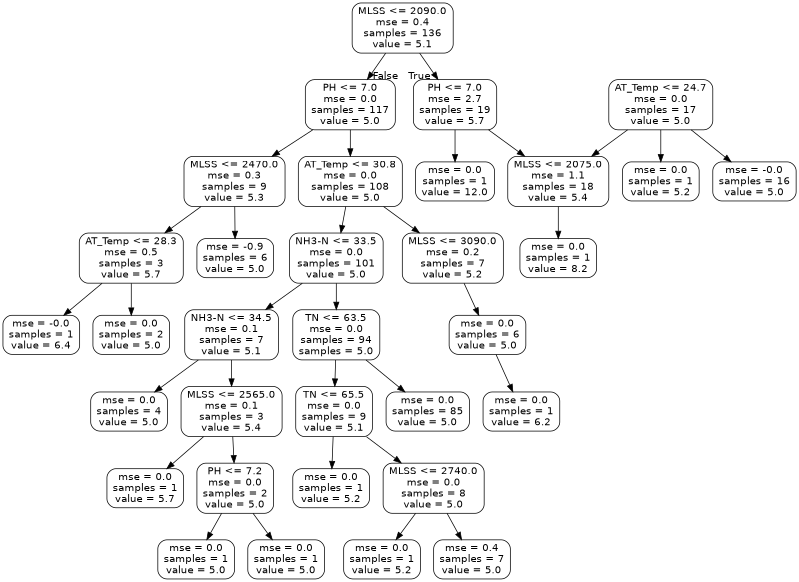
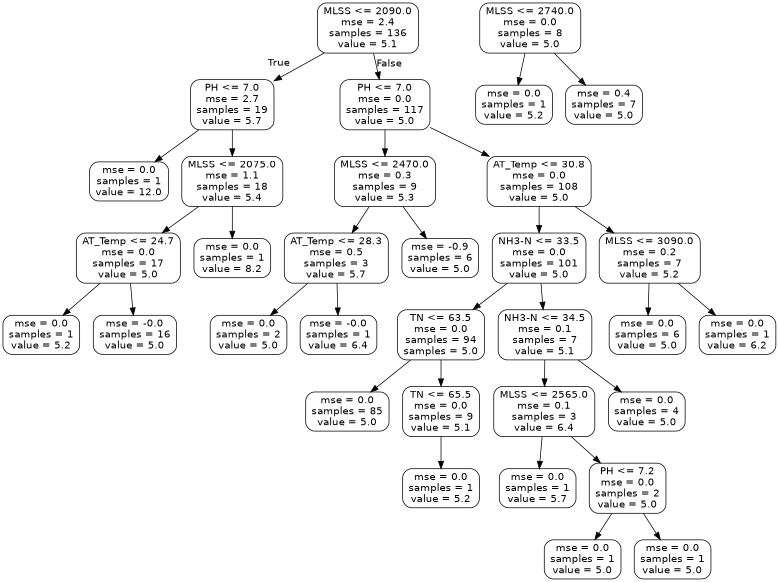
  digraph {
    node [color=black fontname=helvetica shape=box style=rounded]
    edge [fontname=helvetica]
-   n1 [label="MLSS <= 2090.0\nmse = 0.4\nsamples = 136\nvalue = 5.1"]
+   n1 [label="MLSS <= 2090.0\nmse = 2.4\nsamples = 136\nvalue = 5.1"]
    n2 [label="PH <= 7.0\nmse = 2.7\nsamples = 19\nvalue = 5.7"]
    n3 [label="PH <= 7.0\nmse = 0.0\nsamples = 117\nvalue = 5.0"]
    n4 [label="mse = 0.0\nsamples = 1\nvalue = 12.0"]
    n5 [label="MLSS <= 2075.0\nmse = 1.1\nsamples = 18\nvalue = 5.4"]
    n6 [label="MLSS <= 2470.0\nmse = 0.3\nsamples = 9\nvalue = 5.3"]
    n7 [label="AT_Temp <= 30.8\nmse = 0.0\nsamples = 108\nvalue = 5.0"]
    n8 [label="AT_Temp <= 24.7\nmse = 0.0\nsamples = 17\nvalue = 5.0"]
    n9 [label="mse = 0.0\nsamples = 1\nvalue = 8.2"]
    n10 [label="mse = 0.0\nsamples = 1\nvalue = 5.2"]
    n11 [label="mse = -0.0\nsamples = 16\nvalue = 5.0"]
    n12 [label="AT_Temp <= 28.3\nmse = 0.5\nsamples = 3\nvalue = 5.7"]
    n13 [label="mse = -0.9\nsamples = 6\nvalue = 5.0"]
    n14 [label="NH3-N <= 33.5\nmse = 0.0\nsamples = 101\nvalue = 5.0"]
    n15 [label="MLSS <= 3090.0\nmse = 0.2\nsamples = 7\nvalue = 5.2"]
    n16 [label="mse = 0.0\nsamples = 2\nvalue = 5.0"]
    n17 [label="mse = -0.0\nsamples = 1\nvalue = 6.4"]
    n18 [label="TN <= 63.5\nmse = 0.0\nsamples = 94\nsamples = 5.0"]
    n19 [label="NH3-N <= 34.5\nmse = 0.1\nsamples = 7\nvalue = 5.1"]
    n20 [label="mse = 0.0\nsamples = 6\nvalue = 5.0"]
    n21 [label="mse = 0.0\nsamples = 1\nvalue = 6.2"]
    n22 [label="mse = 0.0\nsamples = 85\nvalue = 5.0"]
    n23 [label="TN <= 65.5\nmse = 0.0\nsamples = 9\nvalue = 5.1"]
-   n24 [label="MLSS <= 2565.0\nmse = 0.1\nsamples = 3\nvalue = 5.4"]
+   n24 [label="MLSS <= 2565.0\nmse = 0.1\nsamples = 3\nvalue = 6.4"]
    n25 [label="mse = 0.0\nsamples = 4\nvalue = 5.0"]
    n26 [label="mse = 0.0\nsamples = 1\nvalue = 5.2"]
    n27 [label="MLSS <= 2740.0\nmse = 0.0\nsamples = 8\nvalue = 5.0"]
    n28 [label="mse = 0.0\nsamples = 1\nvalue = 5.2"]
    n29 [label="mse = 0.4\nsamples = 7\nvalue = 5.0"]
    n30 [label="mse = 0.0\nsamples = 1\nvalue = 5.7"]
    n31 [label="PH <= 7.2\nmse = 0.0\nsamples = 2\nvalue = 5.0"]
    n32 [label="mse = 0.0\nsamples = 1\nvalue = 5.0"]
    n33 [label="mse = 0.0\nsamples = 1\nvalue = 5.0"]
    n1 -> n2 [headlabel=True labelangle=45 labeldistance=2.5]
    n1 -> n3 [headlabel=False labelangle=-45 labeldistance=2.5]
    n2 -> n4
    n2 -> n5
    n3 -> n6
    n3 -> n7
-   n8 -> n5
+   n5 -> n8
    n5 -> n9
    n6 -> n12
    n6 -> n13
    n7 -> n14
    n7 -> n15
    n8 -> n10
    n8 -> n11
    n12 -> n16
    n12 -> n17
    n14 -> n18
    n14 -> n19
    n15 -> n20
-   n20 -> n21
+   n15 -> n21
    n18 -> n22
    n18 -> n23
    n19 -> n24
    n19 -> n25
    n23 -> n26
-   n23 -> n27
    n24 -> n30
    n24 -> n31
    n27 -> n28
    n27 -> n29
    n31 -> n32
    n31 -> n33
  }
